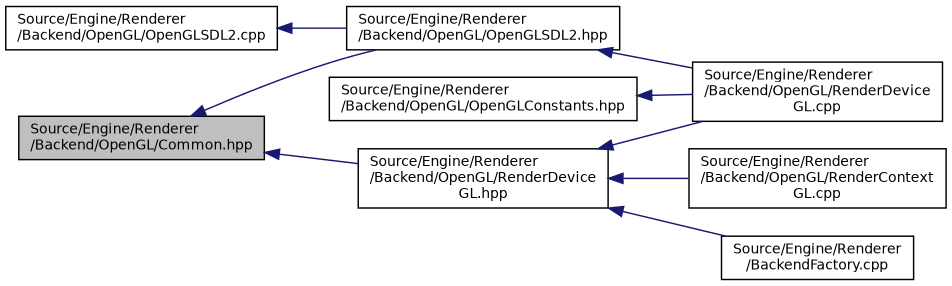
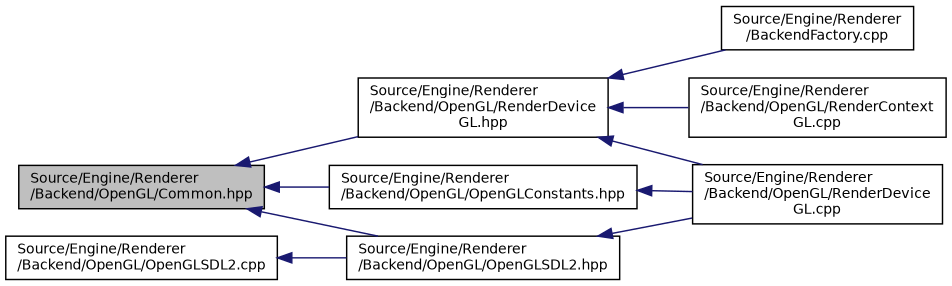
  digraph {
    rankdir=LR
    node [color=black fillcolor=white fontname=Helvetica fontsize=10 shape=record style=filled]
    edge [color=midnightblue dir=back fontname=Helvetica fontsize=10 labelfontname=Helvetica labelfontsize=10 style=solid]
    n1 [fillcolor=grey75 fontcolor=black height=0.2 label="Source/Engine/Renderer\l/Backend/OpenGL/Common.hpp" width=0.4]
    n2 [height=0.2 label="Source/Engine/Renderer\l/Backend/OpenGL/OpenGLConstants.hpp" width=0.4]
    n3 [height=0.2 label="Source/Engine/Renderer\l/Backend/OpenGL/OpenGLSDL2.hpp" width=0.4]
    n4 [height=0.2 label="Source/Engine/Renderer\l/Backend/OpenGL/RenderDevice\lGL.hpp" width=0.4]
    n5 [height=0.2 label="Source/Engine/Renderer\l/Backend/OpenGL/RenderDevice\lGL.cpp" width=0.4]
    n6 [height=0.2 label="Source/Engine/Renderer\l/Backend/OpenGL/RenderContext\lGL.cpp" width=0.4]
    n7 [height=0.2 label="Source/Engine/Renderer\l/BackendFactory.cpp" width=0.4]
    n8 [height=0.2 label="Source/Engine/Renderer\l/Backend/OpenGL/OpenGLSDL2.cpp" width=0.4]
+   n1 -> n2
    n1 -> n3
    n1 -> n4
    n2 -> n5
    n3 -> n5
    n4 -> n5
    n4 -> n6
    n4 -> n7
    n8 -> n3
  }
